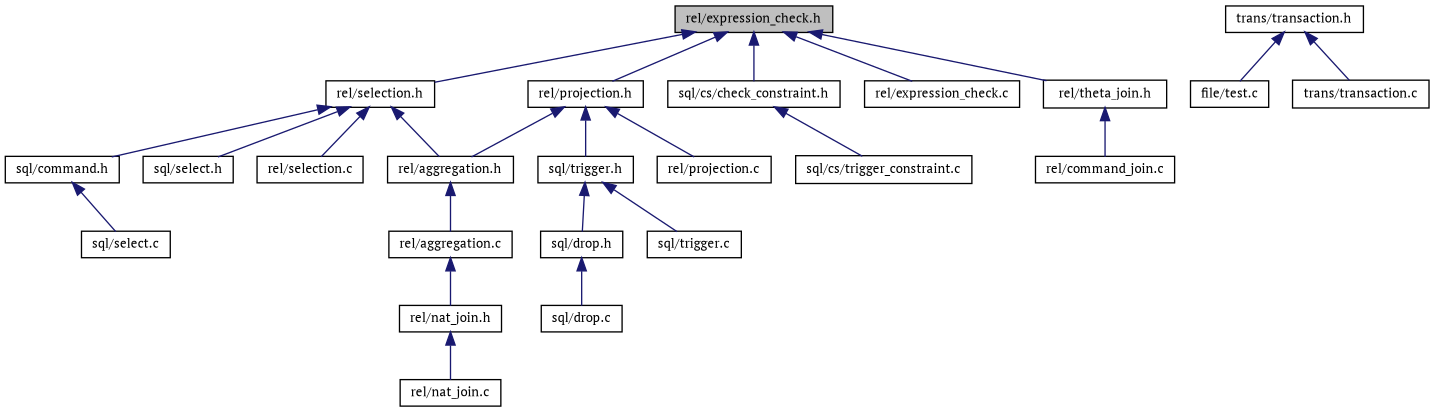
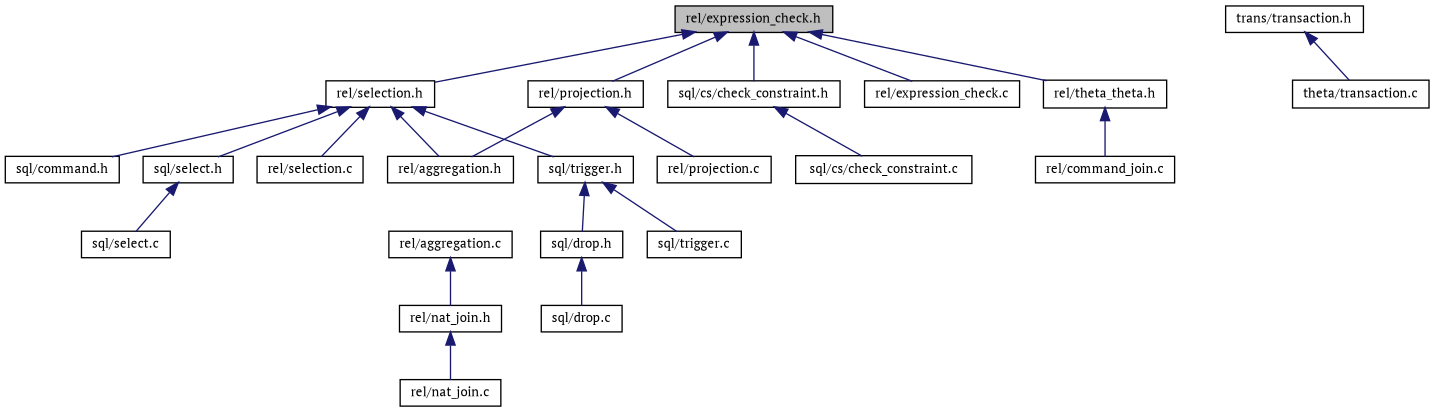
  digraph {
    fontname="PT Serif"
    node [color=black fontname="PT Serif" fontsize=10 shape=record]
    edge [color=midnightblue dir=back fontname="PT Serif" fontsize=10 labelfontname=Helvetica labelfontsize=10 style=solid]
    n1 [fillcolor=grey75 fontcolor=black height=0.2 label="rel/expression_check.h" style=filled width=0.4]
    n2 [height=0.2 label="rel/selection.h" width=0.4]
    n3 [height=0.2 label="sql/cs/check_constraint.h" width=0.4]
    n4 [height=0.2 label="rel/projection.h" width=0.4]
    n5 [height=0.2 label="rel/expression_check.c" width=0.4]
-   n6 [height=0.2 label="rel/theta_join.h" width=0.4]
+   n6 [height=0.2 label="rel/theta_theta.h" width=0.4]
    n7 [height=0.2 label="sql/command.h" width=0.4]
    n8 [height=0.2 label="rel/aggregation.h" width=0.4]
    n9 [height=0.2 label="rel/selection.c" width=0.4]
    n10 [height=0.2 label="sql/trigger.h" width=0.4]
    n11 [height=0.2 label="sql/select.h" width=0.4]
-   n12 [height=0.2 label="sql/cs/trigger_constraint.c" width=0.4]
+   n12 [height=0.2 label="sql/cs/check_constraint.c" width=0.4]
    n13 [height=0.2 label="rel/projection.c" width=0.4]
    n14 [height=0.2 label="rel/command_join.c" width=0.4]
    n15 [height=0.2 label="rel/aggregation.c" width=0.4]
    n16 [height=0.2 label="sql/drop.h" width=0.4]
    n17 [height=0.2 label="sql/trigger.c" width=0.4]
    n18 [height=0.2 label="sql/select.c" width=0.4]
    n19 [height=0.2 label="trans/transaction.h" width=0.4]
-   n20 [height=0.2 label="file/test.c" width=0.4]
-   n21 [height=0.2 label="trans/transaction.c" width=0.4]
+   n21 [height=0.2 label="theta/transaction.c" width=0.4]
    n22 [height=0.2 label="rel/nat_join.h" width=0.4]
    n23 [height=0.2 label="sql/drop.c" width=0.4]
    n24 [height=0.2 label="rel/nat_join.c" width=0.4]
    n1 -> n2
    n1 -> n3
    n1 -> n4
    n1 -> n5
    n1 -> n6
    n2 -> n7
    n2 -> n8
    n2 -> n9
-   n4 -> n10
+   n2 -> n10
    n2 -> n11
    n3 -> n12
    n4 -> n8
    n4 -> n13
    n6 -> n14
-   n8 -> n15
    n10 -> n16
    n10 -> n17
-   n7 -> n18
+   n11 -> n18
    n15 -> n22
    n16 -> n23
-   n19 -> n20
    n19 -> n21
    n22 -> n24
  }
